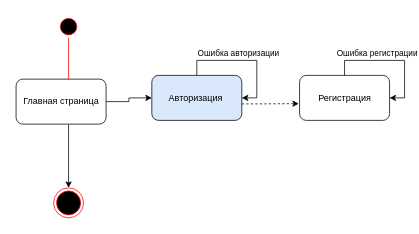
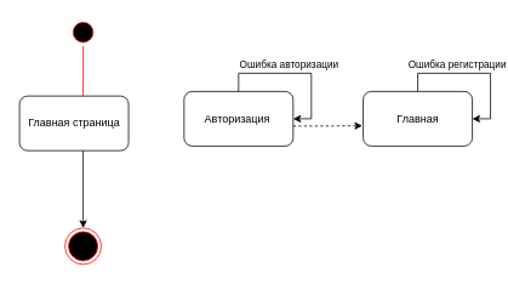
  <mxCell id="0" />
  <mxCell id="1" parent="0" />
  <mxCell id="2" value="" style="ellipse;html=1;shape=startState;fillColor=#000000;strokeColor=#ff0000;" vertex="1" parent="1"><mxGeometry x="75.6" y="20" width="30" height="30" as="geometry" /></mxCell>
  <mxCell id="3" value="" style="edgeStyle=orthogonalEdgeStyle;html=1;verticalAlign=bottom;endArrow=open;endSize=8;strokeColor=#ff0000;rounded=0;entryX=0.5;entryY=0;entryDx=0;entryDy=0;" edge="1" parent="1" source="2" target="7"><mxGeometry relative="1" as="geometry"><mxPoint x="90.6" y="110" as="targetPoint" /><Array as="points"><mxPoint x="90.6" y="140" /></Array></mxGeometry></mxCell>
  <mxCell id="4" value="" style="ellipse;html=1;shape=endState;fillColor=#000000;strokeColor=#ff0000;" vertex="1" parent="1"><mxGeometry x="70.6" y="250" width="40" height="40" as="geometry" /></mxCell>
- <mxCell id="5" style="edgeStyle=orthogonalEdgeStyle;rounded=0;orthogonalLoop=1;jettySize=auto;html=1;" edge="1" parent="1" source="7" target="9"><mxGeometry relative="1" as="geometry" /></mxCell>
  <mxCell id="6" style="edgeStyle=orthogonalEdgeStyle;rounded=0;orthogonalLoop=1;jettySize=auto;html=1;entryX=0.5;entryY=0;entryDx=0;entryDy=0;" edge="1" parent="1" source="7" target="4"><mxGeometry relative="1" as="geometry"><Array as="points"><mxPoint x="91.6" y="250" /></Array></mxGeometry></mxCell>
  <mxCell id="7" value="Главная страница" style="rounded=1;whiteSpace=wrap;html=1;" vertex="1" parent="1"><mxGeometry x="20.6" y="105" width="120" height="60" as="geometry" /></mxCell>
  <mxCell id="8" style="edgeStyle=orthogonalEdgeStyle;rounded=0;orthogonalLoop=1;jettySize=auto;html=1;entryX=-0.008;entryY=0.628;entryDx=0;entryDy=0;entryPerimeter=0;dashed=1;" edge="1" parent="1" source="9" target="12"><mxGeometry relative="1" as="geometry"><Array as="points"><mxPoint x="351.6" y="138" /><mxPoint x="351.6" y="138" /></Array></mxGeometry></mxCell>
- <mxCell id="9" value="Авторизация&amp;nbsp;" style="rounded=1;whiteSpace=wrap;html=1;fillColor=#dae8fc;" vertex="1" parent="1"><mxGeometry x="201.6" y="100" width="120" height="60" as="geometry" /></mxCell>
+ <mxCell id="9" value="Авторизация&amp;nbsp;" style="rounded=1;whiteSpace=wrap;html=1;" vertex="1" parent="1"><mxGeometry x="201.6" y="100" width="120" height="60" as="geometry" /></mxCell>
  <mxCell id="10" style="edgeStyle=orthogonalEdgeStyle;rounded=0;orthogonalLoop=1;jettySize=auto;html=1;" edge="1" parent="1" source="9"><mxGeometry relative="1" as="geometry"><mxPoint x="321.6" y="130" as="targetPoint" /><Array as="points"><mxPoint x="261.6" y="80" /><mxPoint x="341.6" y="80" /><mxPoint x="341.6" y="130" /></Array></mxGeometry></mxCell>
  <mxCell id="11" value="Ошибка авторизации" style="edgeLabel;html=1;align=center;verticalAlign=middle;resizable=0;points=[];" vertex="1" connectable="0" parent="10"><mxGeometry x="-0.114" y="-3" relative="1" as="geometry"><mxPoint y="-13" as="offset" /></mxGeometry></mxCell>
- <mxCell id="12" value="Регистрация" style="whiteSpace=wrap;html=1;rounded=1;" vertex="1" parent="1"><mxGeometry x="398.6" y="100" width="120" height="60" as="geometry" /></mxCell>
+ <mxCell id="12" value="Главная" style="whiteSpace=wrap;html=1;rounded=1;" vertex="1" parent="1"><mxGeometry x="398.6" y="100" width="120" height="60" as="geometry" /></mxCell>
  <mxCell id="13" style="edgeStyle=orthogonalEdgeStyle;rounded=0;orthogonalLoop=1;jettySize=auto;html=1;entryX=1;entryY=0.5;entryDx=0;entryDy=0;" edge="1" parent="1" source="12" target="12"><mxGeometry relative="1" as="geometry" /></mxCell>
  <mxCell id="14" value="Ошибка регистрации" style="edgeLabel;html=1;align=center;verticalAlign=middle;resizable=0;points=[];" vertex="1" connectable="0" parent="13"><mxGeometry x="-0.541" relative="1" as="geometry"><mxPoint x="24" y="-10" as="offset" /></mxGeometry></mxCell>
